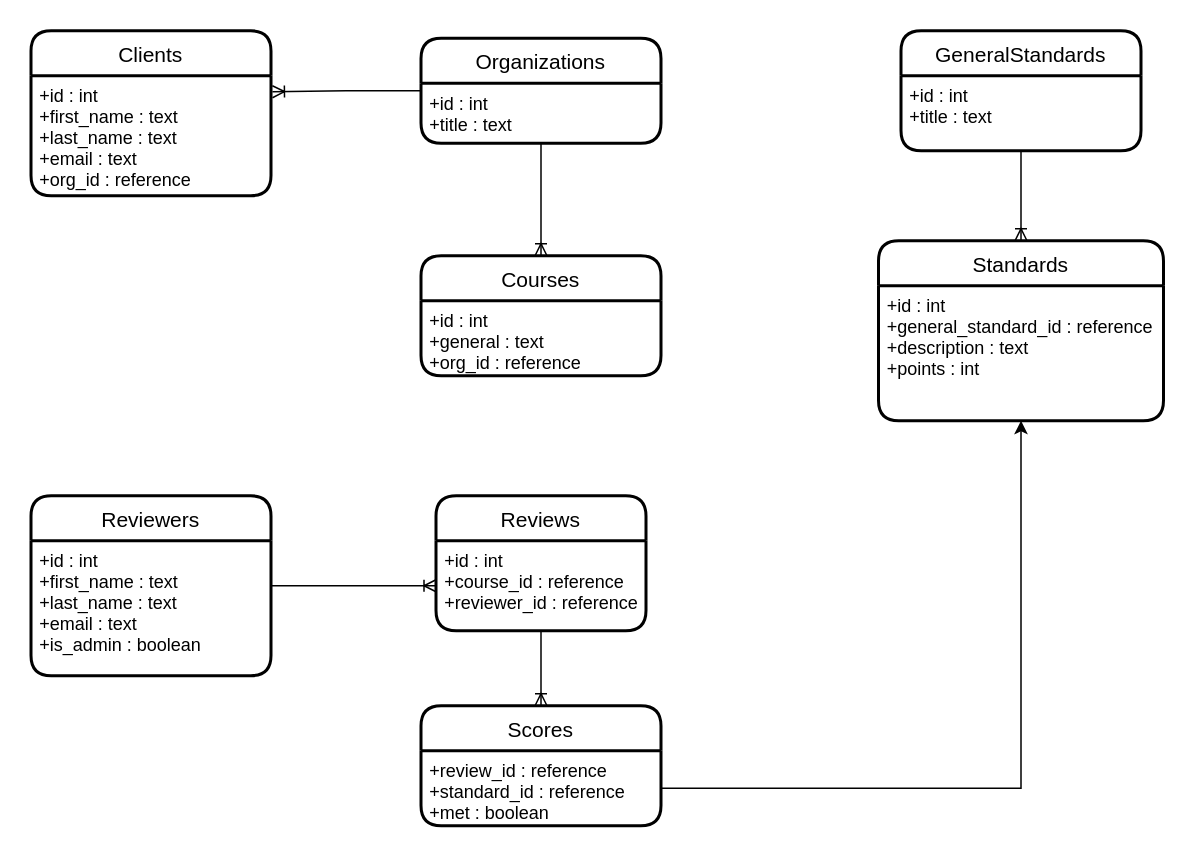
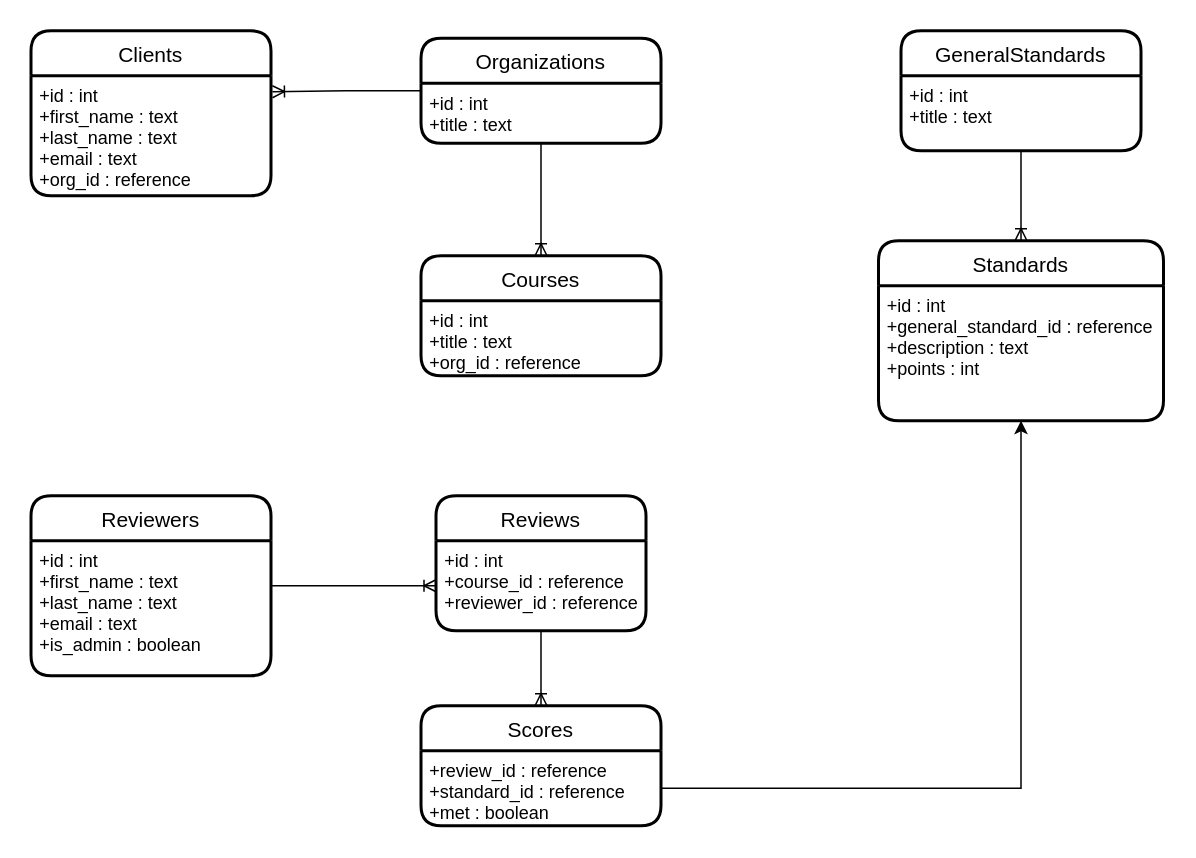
  <mxCell id="0" />
  <mxCell id="1" parent="0" />
  <mxCell id="2" style="edgeStyle=orthogonalEdgeStyle;rounded=0;orthogonalLoop=1;jettySize=auto;html=1;entryX=0.5;entryY=0;entryDx=0;entryDy=0;endArrow=ERoneToMany;endFill=0;" parent="1" source="23" target="7" edge="1"><mxGeometry relative="1" as="geometry" /></mxCell>
  <mxCell id="3" style="edgeStyle=orthogonalEdgeStyle;rounded=0;orthogonalLoop=1;jettySize=auto;html=1;endArrow=ERoneToMany;endFill=0;" parent="1" source="10" target="11" edge="1"><mxGeometry relative="1" as="geometry" /></mxCell>
  <mxCell id="4" style="edgeStyle=orthogonalEdgeStyle;rounded=0;orthogonalLoop=1;jettySize=auto;html=1;entryX=0.5;entryY=0;entryDx=0;entryDy=0;endArrow=ERoneToMany;endFill=0;" parent="1" source="14" target="20" edge="1"><mxGeometry relative="1" as="geometry" /></mxCell>
  <mxCell id="5" style="edgeStyle=orthogonalEdgeStyle;rounded=0;orthogonalLoop=1;jettySize=auto;html=1;endArrow=classic;endFill=1;" parent="1" source="12" target="21" edge="1"><mxGeometry relative="1" as="geometry" /></mxCell>
  <mxCell id="6" style="edgeStyle=orthogonalEdgeStyle;rounded=0;orthogonalLoop=1;jettySize=auto;html=1;entryX=1.006;entryY=0.133;entryDx=0;entryDy=0;entryPerimeter=0;endArrow=ERoneToMany;endFill=0;" parent="1" source="22" target="19" edge="1"><mxGeometry relative="1" as="geometry" /></mxCell>
  <mxCell id="7" value="Courses" style="swimlane;childLayout=stackLayout;horizontal=1;startSize=30;horizontalStack=0;rounded=1;fontSize=14;fontStyle=0;strokeWidth=2;resizeParent=0;resizeLast=1;shadow=0;dashed=0;align=center;" parent="1" vertex="1"><mxGeometry x="280" y="170" width="160" height="80" as="geometry" /></mxCell>
- <mxCell id="8" value="+id : int&#10;+general : text&#10;+org_id : reference&#10;&#10;" style="align=left;strokeColor=none;fillColor=none;spacingLeft=4;fontSize=12;verticalAlign=top;resizable=0;rotatable=0;part=1;" parent="7" vertex="1"><mxGeometry y="30" width="160" height="50" as="geometry" /></mxCell>
+ <mxCell id="8" value="+id : int&#10;+title : text&#10;+org_id : reference&#10;&#10;" style="align=left;strokeColor=none;fillColor=none;spacingLeft=4;fontSize=12;verticalAlign=top;resizable=0;rotatable=0;part=1;" parent="7" vertex="1"><mxGeometry y="30" width="160" height="50" as="geometry" /></mxCell>
  <mxCell id="9" value="Reviews" style="swimlane;childLayout=stackLayout;horizontal=1;startSize=30;horizontalStack=0;rounded=1;fontSize=14;fontStyle=0;strokeWidth=2;resizeParent=0;resizeLast=1;shadow=0;dashed=0;align=center;" parent="1" vertex="1"><mxGeometry x="290" y="330" width="140" height="90" as="geometry" /></mxCell>
  <mxCell id="10" value="+id : int&#10;+course_id : reference&#10;+reviewer_id : reference&#10;" style="align=left;strokeColor=none;fillColor=none;spacingLeft=4;fontSize=12;verticalAlign=top;resizable=0;rotatable=0;part=1;" parent="9" vertex="1"><mxGeometry y="30" width="140" height="60" as="geometry" /></mxCell>
  <mxCell id="11" value="Scores" style="swimlane;childLayout=stackLayout;horizontal=1;startSize=30;horizontalStack=0;rounded=1;fontSize=14;fontStyle=0;strokeWidth=2;resizeParent=0;resizeLast=1;shadow=0;dashed=0;align=center;" parent="1" vertex="1"><mxGeometry x="280" y="470" width="160" height="80" as="geometry" /></mxCell>
  <mxCell id="12" value="+review_id : reference&#10;+standard_id : reference&#10;+met : boolean&#10;&#10;" style="align=left;strokeColor=none;fillColor=none;spacingLeft=4;fontSize=12;verticalAlign=top;resizable=0;rotatable=0;part=1;" parent="11" vertex="1"><mxGeometry y="30" width="160" height="50" as="geometry" /></mxCell>
  <mxCell id="13" value="GeneralStandards" style="swimlane;childLayout=stackLayout;horizontal=1;startSize=30;horizontalStack=0;rounded=1;fontSize=14;fontStyle=0;strokeWidth=2;resizeParent=0;resizeLast=1;shadow=0;dashed=0;align=center;" parent="1" vertex="1"><mxGeometry x="600" y="20" width="160" height="80" as="geometry"><mxRectangle x="90" y="110" width="150" height="30" as="alternateBounds" /></mxGeometry></mxCell>
  <mxCell id="14" value="+id : int&#10;+title : text" style="align=left;strokeColor=none;fillColor=none;spacingLeft=4;fontSize=12;verticalAlign=top;resizable=0;rotatable=0;part=1;" parent="13" vertex="1"><mxGeometry y="30" width="160" height="50" as="geometry" /></mxCell>
  <mxCell id="15" style="edgeStyle=orthogonalEdgeStyle;rounded=0;orthogonalLoop=1;jettySize=auto;html=1;endArrow=ERoneToMany;endFill=0;" parent="1" source="16" target="10" edge="1"><mxGeometry relative="1" as="geometry" /></mxCell>
  <mxCell id="16" value="Reviewers" style="swimlane;childLayout=stackLayout;horizontal=1;startSize=30;horizontalStack=0;rounded=1;fontSize=14;fontStyle=0;strokeWidth=2;resizeParent=0;resizeLast=1;shadow=0;dashed=0;align=center;" parent="1" vertex="1"><mxGeometry x="20" y="330" width="160" height="120" as="geometry" /></mxCell>
  <mxCell id="17" value="+id : int&#10;+first_name : text&#10;+last_name : text&#10;+email : text&#10;+is_admin : boolean&#10;" style="align=left;strokeColor=none;fillColor=none;spacingLeft=4;fontSize=12;verticalAlign=top;resizable=0;rotatable=0;part=1;" parent="16" vertex="1"><mxGeometry y="30" width="160" height="90" as="geometry" /></mxCell>
  <mxCell id="18" value="Clients" style="swimlane;childLayout=stackLayout;horizontal=1;startSize=30;horizontalStack=0;rounded=1;fontSize=14;fontStyle=0;strokeWidth=2;resizeParent=0;resizeLast=1;shadow=0;dashed=0;align=center;" parent="1" vertex="1"><mxGeometry x="20" y="20" width="160" height="110" as="geometry" /></mxCell>
  <mxCell id="19" value="+id : int&#10;+first_name : text&#10;+last_name : text&#10;+email : text&#10;+org_id : reference&#10;" style="align=left;strokeColor=none;fillColor=none;spacingLeft=4;fontSize=12;verticalAlign=top;resizable=0;rotatable=0;part=1;" parent="18" vertex="1"><mxGeometry y="30" width="160" height="80" as="geometry" /></mxCell>
  <mxCell id="20" value="Standards" style="swimlane;childLayout=stackLayout;horizontal=1;startSize=30;horizontalStack=0;rounded=1;fontSize=14;fontStyle=0;strokeWidth=2;resizeParent=0;resizeLast=1;shadow=0;dashed=0;align=center;" parent="1" vertex="1"><mxGeometry x="585" y="160" width="190" height="120" as="geometry" /></mxCell>
  <mxCell id="21" value="+id : int&#10;+general_standard_id : reference&#10;+description : text&#10;+points : int&#10;" style="align=left;strokeColor=none;fillColor=none;spacingLeft=4;fontSize=12;verticalAlign=top;resizable=0;rotatable=0;part=1;" parent="20" vertex="1"><mxGeometry y="30" width="190" height="90" as="geometry" /></mxCell>
  <mxCell id="22" value="Organizations" style="swimlane;childLayout=stackLayout;horizontal=1;startSize=30;horizontalStack=0;rounded=1;fontSize=14;fontStyle=0;strokeWidth=2;resizeParent=0;resizeLast=1;shadow=0;dashed=0;align=center;" parent="1" vertex="1"><mxGeometry x="280" y="25" width="160" height="70" as="geometry" /></mxCell>
  <mxCell id="23" value="+id : int&#10;+title : text&#10;" style="align=left;strokeColor=none;fillColor=none;spacingLeft=4;fontSize=12;verticalAlign=top;resizable=0;rotatable=0;part=1;" parent="22" vertex="1"><mxGeometry y="30" width="160" height="40" as="geometry" /></mxCell>
